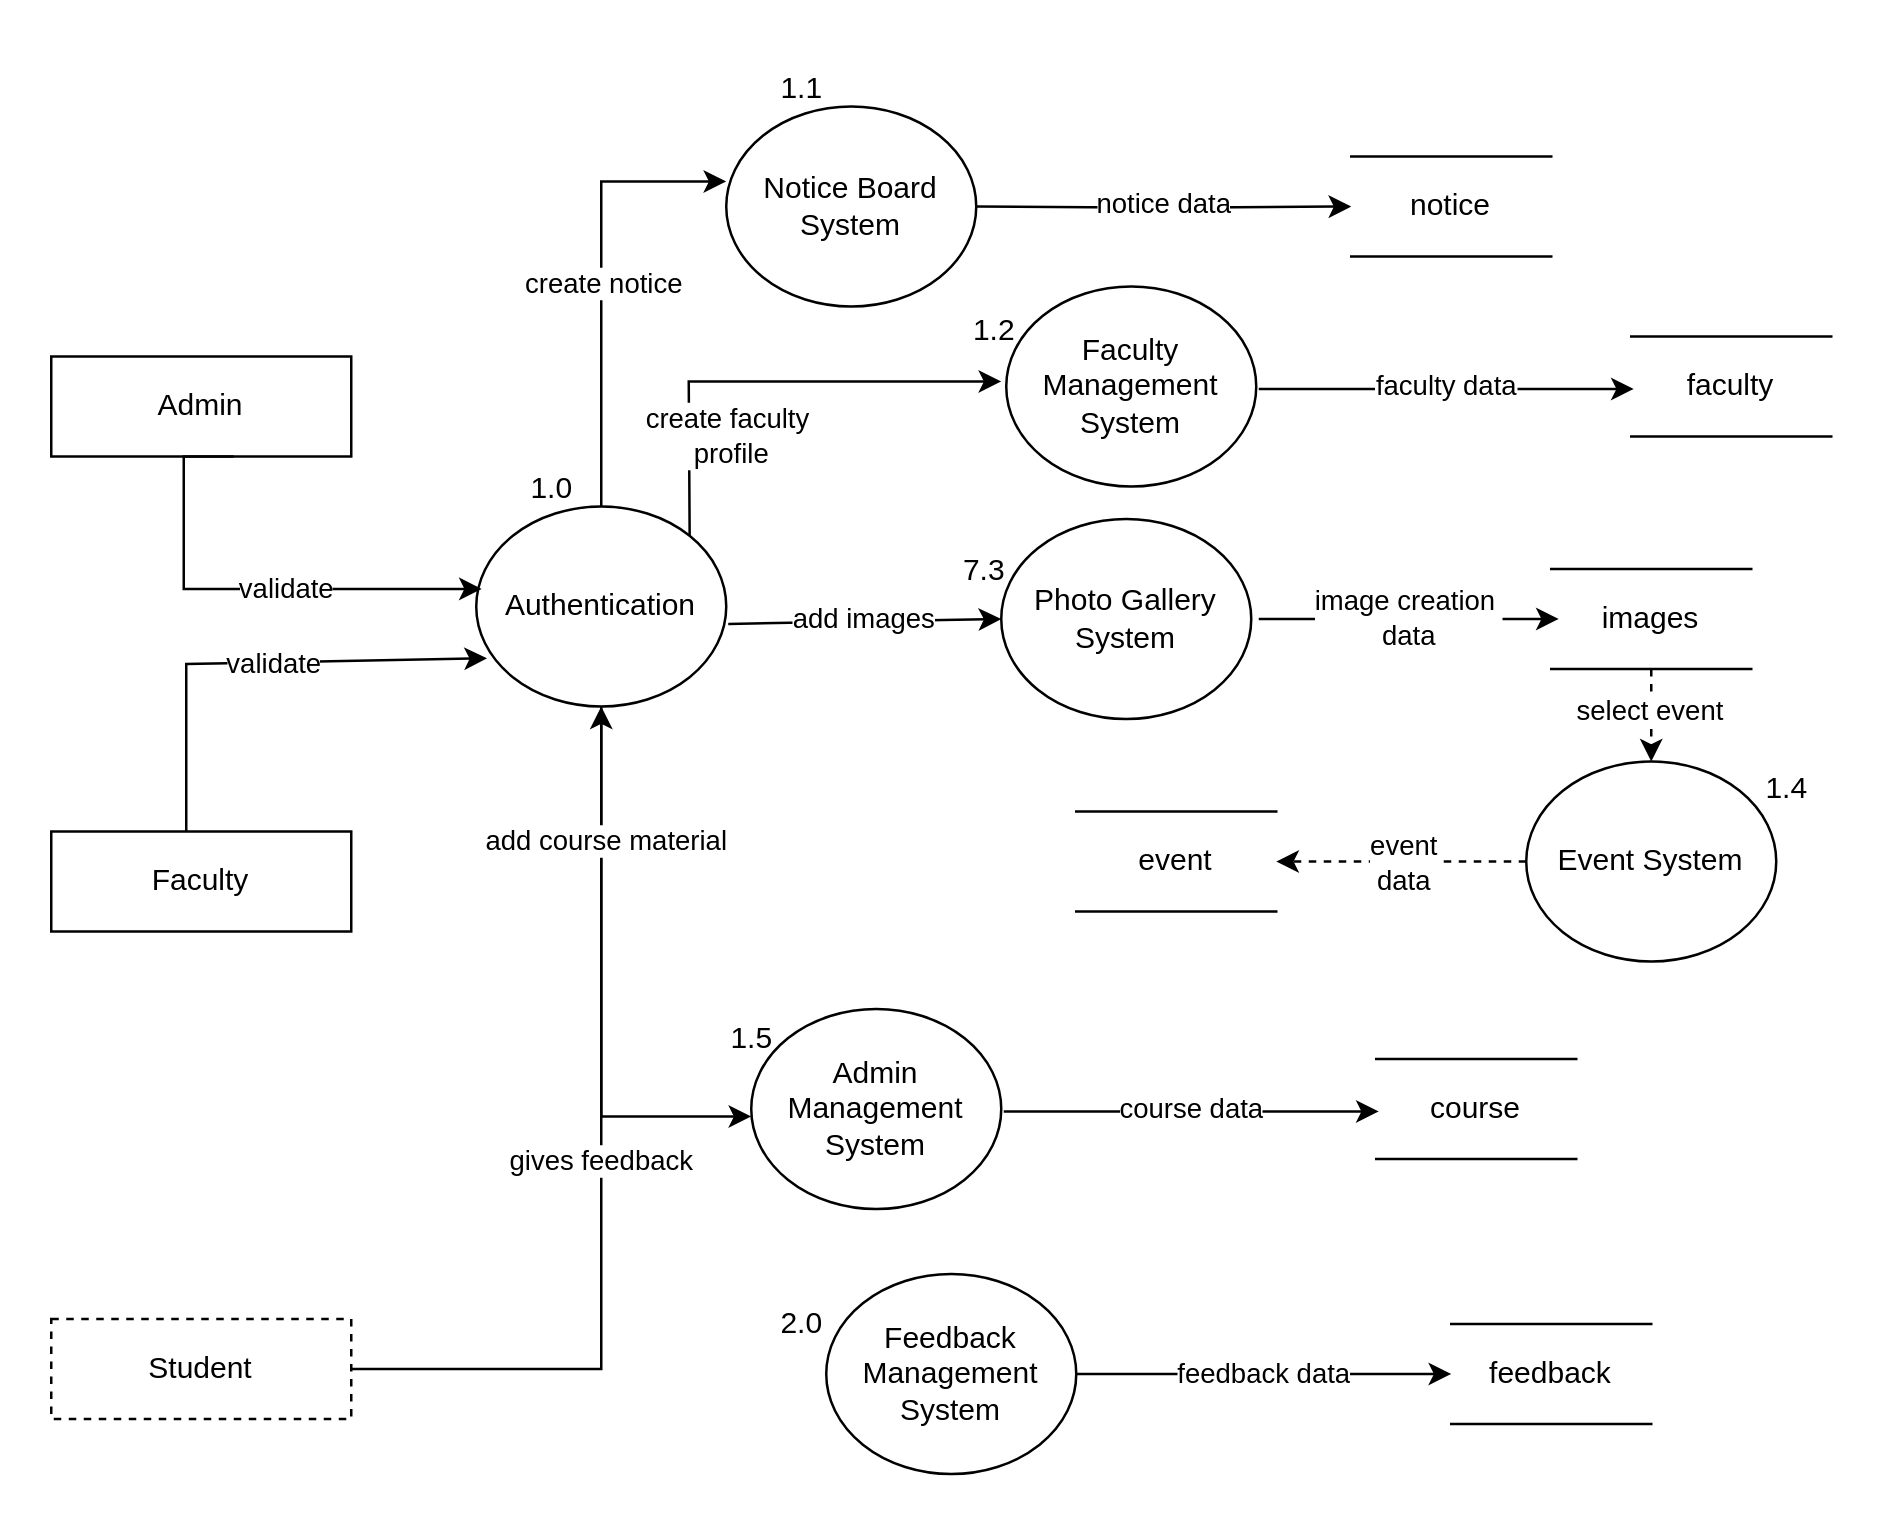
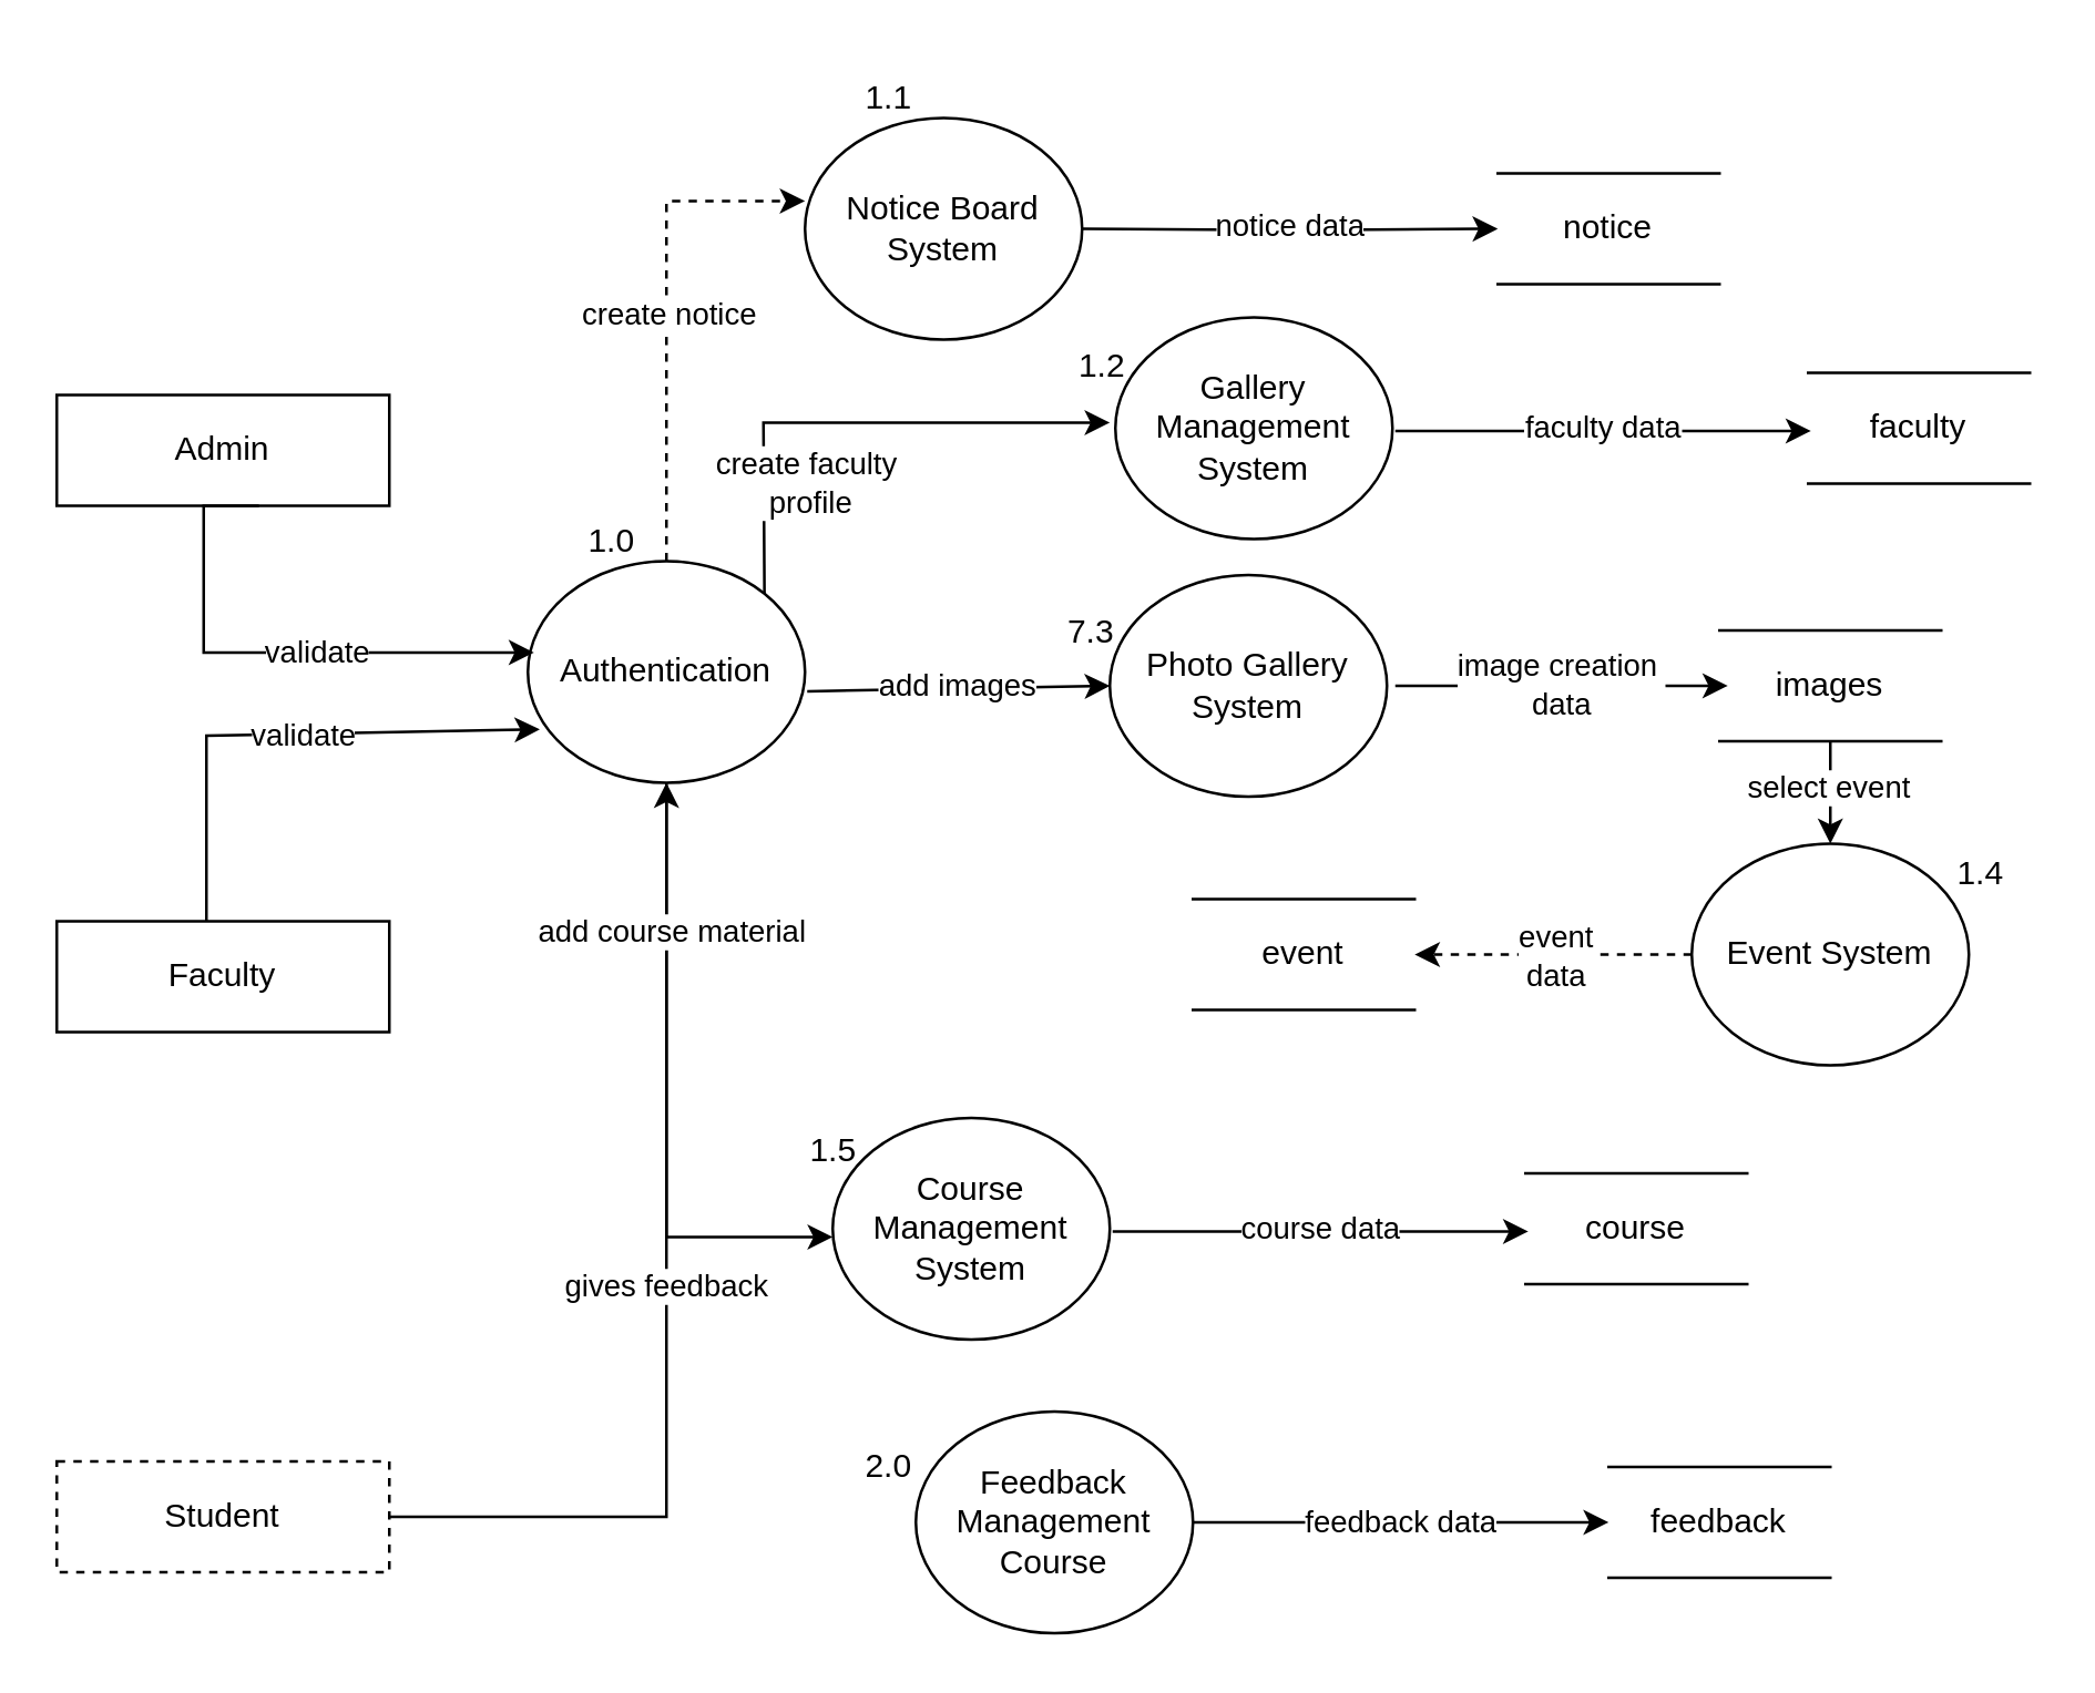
  <mxCell id="0" />
  <mxCell id="1" parent="0" />
  <mxCell id="2" value="Admin" style="rounded=0;whiteSpace=wrap;html=1;" parent="1" vertex="1"><mxGeometry x="20" y="142" width="120" height="40" as="geometry" /></mxCell>
  <mxCell id="3" value="Student" style="rounded=0;whiteSpace=wrap;html=1;dashed=1;" parent="1" vertex="1"><mxGeometry x="20" y="527" width="120" height="40" as="geometry" /></mxCell>
  <mxCell id="4" value="Authentication" style="ellipse;whiteSpace=wrap;html=1;" parent="1" vertex="1"><mxGeometry x="190" y="202" width="100" height="80" as="geometry" /></mxCell>
  <mxCell id="5" value="" style="endArrow=classic;html=1;rounded=0;edgeStyle=orthogonalEdgeStyle;entryX=-0.008;entryY=0.412;entryDx=0;entryDy=0;entryPerimeter=0;exitX=0.583;exitY=1;exitDx=0;exitDy=0;exitPerimeter=0;" parent="1" edge="1"><mxGeometry relative="1" as="geometry"><mxPoint x="92.96" y="182" as="sourcePoint" /><mxPoint x="192.2" y="234.96" as="targetPoint" /><Array as="points"><mxPoint x="73" y="182" /><mxPoint x="73" y="235" /></Array></mxGeometry></mxCell>
  <mxCell id="6" value="validate" style="edgeLabel;resizable=0;html=1;align=center;verticalAlign=middle;" parent="5" connectable="0" vertex="1"><mxGeometry relative="1" as="geometry"><mxPoint x="17" as="offset" /></mxGeometry></mxCell>
  <mxCell id="7" value="images" style="shape=partialRectangle;whiteSpace=wrap;html=1;left=0;right=0;fillColor=none;" parent="1" vertex="1"><mxGeometry x="620" y="227" width="80" height="40" as="geometry" /></mxCell>
  <mxCell id="8" value="Photo Gallery System" style="ellipse;whiteSpace=wrap;html=1;" parent="1" vertex="1"><mxGeometry x="400" y="207" width="100" height="80" as="geometry" /></mxCell>
  <mxCell id="9" value="image creation&amp;nbsp;&lt;div&gt;data&lt;/div&gt;" style="endArrow=classic;html=1;rounded=0;edgeStyle=orthogonalEdgeStyle;entryX=0;entryY=0.5;entryDx=0;entryDy=0;exitX=1;exitY=0.5;exitDx=0;exitDy=0;" parent="1" edge="1"><mxGeometry relative="1" as="geometry"><mxPoint x="503" y="247" as="sourcePoint" /><mxPoint x="623" y="247" as="targetPoint" /></mxGeometry></mxCell>
  <mxCell id="10" value="Event System" style="ellipse;whiteSpace=wrap;html=1;" parent="1" vertex="1"><mxGeometry x="610" y="304" width="100" height="80" as="geometry" /></mxCell>
  <mxCell id="11" value="event" style="shape=partialRectangle;whiteSpace=wrap;html=1;left=0;right=0;fillColor=none;" parent="1" vertex="1"><mxGeometry x="430" y="324" width="80" height="40" as="geometry" /></mxCell>
- <mxCell id="12" value="Feedback Management System" style="ellipse;whiteSpace=wrap;html=1;" parent="1" vertex="1"><mxGeometry x="330" y="509" width="100" height="80" as="geometry" /></mxCell>
+ <mxCell id="12" value="Feedback Management Course" style="ellipse;whiteSpace=wrap;html=1;" parent="1" vertex="1"><mxGeometry x="330" y="509" width="100" height="80" as="geometry" /></mxCell>
  <mxCell id="13" value="feedback" style="shape=partialRectangle;whiteSpace=wrap;html=1;left=0;right=0;fillColor=none;" parent="1" vertex="1"><mxGeometry x="580" y="529" width="80" height="40" as="geometry" /></mxCell>
  <mxCell id="14" value="gives feedback" style="endArrow=classic;html=1;rounded=0;edgeStyle=orthogonalEdgeStyle;exitX=1;exitY=0.5;exitDx=0;exitDy=0;" parent="1" source="3" target="4" edge="1"><mxGeometry relative="1" as="geometry"><mxPoint x="340" y="459" as="sourcePoint" /><mxPoint x="440" y="459" as="targetPoint" /></mxGeometry></mxCell>
  <mxCell id="15" value="feedback data" style="endArrow=classic;html=1;rounded=0;edgeStyle=orthogonalEdgeStyle;exitX=1;exitY=0.5;exitDx=0;exitDy=0;entryX=0;entryY=0.5;entryDx=0;entryDy=0;" parent="1" source="12" target="13" edge="1"><mxGeometry relative="1" as="geometry"><mxPoint x="450" y="548.26" as="sourcePoint" /><mxPoint x="550" y="548.26" as="targetPoint" /></mxGeometry></mxCell>
  <mxCell id="16" value="Notice Board System" style="ellipse;whiteSpace=wrap;html=1;" parent="1" vertex="1"><mxGeometry x="290" y="42" width="100" height="80" as="geometry" /></mxCell>
  <mxCell id="17" value="notice" style="shape=partialRectangle;whiteSpace=wrap;html=1;left=0;right=0;fillColor=none;" parent="1" vertex="1"><mxGeometry x="540" y="62" width="80" height="40" as="geometry" /></mxCell>
  <mxCell id="18" value="" style="endArrow=classic;html=1;rounded=0;edgeStyle=orthogonalEdgeStyle;exitX=1;exitY=0.5;exitDx=0;exitDy=0;entryX=0;entryY=0.5;entryDx=0;entryDy=0;" parent="1" target="17" edge="1"><mxGeometry relative="1" as="geometry"><mxPoint x="390" y="81.98" as="sourcePoint" /><mxPoint x="630" y="82" as="targetPoint" /></mxGeometry></mxCell>
  <mxCell id="19" value="notice data" style="edgeLabel;resizable=0;html=1;align=center;verticalAlign=middle;" parent="18" connectable="0" vertex="1"><mxGeometry relative="1" as="geometry"><mxPoint y="-2" as="offset" /></mxGeometry></mxCell>
- <mxCell id="20" value="" style="endArrow=classic;html=1;rounded=0;edgeStyle=orthogonalEdgeStyle;exitX=0.5;exitY=0;exitDx=0;exitDy=0;entryX=0;entryY=0.375;entryDx=0;entryDy=0;entryPerimeter=0;" parent="1" source="4" target="16" edge="1"><mxGeometry relative="1" as="geometry"><mxPoint x="410" y="192" as="sourcePoint" /><mxPoint x="510" y="192" as="targetPoint" /></mxGeometry></mxCell>
+ <mxCell id="20" value="" style="endArrow=classic;html=1;rounded=0;edgeStyle=orthogonalEdgeStyle;exitX=0.5;exitY=0;exitDx=0;exitDy=0;entryX=0;entryY=0.375;entryDx=0;entryDy=0;entryPerimeter=0;dashed=1;" parent="1" source="4" target="16" edge="1"><mxGeometry relative="1" as="geometry"><mxPoint x="410" y="192" as="sourcePoint" /><mxPoint x="510" y="192" as="targetPoint" /></mxGeometry></mxCell>
  <mxCell id="21" value="create notice" style="edgeLabel;resizable=0;html=1;align=center;verticalAlign=middle;" parent="20" connectable="0" vertex="1"><mxGeometry relative="1" as="geometry" /></mxCell>
- <mxCell id="22" value="" style="endArrow=classic;html=1;rounded=0;edgeStyle=orthogonalEdgeStyle;exitX=0.5;exitY=1;exitDx=0;exitDy=0;entryX=0.5;entryY=0;entryDx=0;entryDy=0;dashed=1;" parent="1" source="7" target="10" edge="1"><mxGeometry relative="1" as="geometry"><mxPoint x="410" y="317" as="sourcePoint" /><mxPoint x="510" y="317" as="targetPoint" /></mxGeometry></mxCell>
+ <mxCell id="22" value="" style="endArrow=classic;html=1;rounded=0;edgeStyle=orthogonalEdgeStyle;exitX=0.5;exitY=1;exitDx=0;exitDy=0;entryX=0.5;entryY=0;entryDx=0;entryDy=0;" parent="1" source="7" target="10" edge="1"><mxGeometry relative="1" as="geometry"><mxPoint x="410" y="317" as="sourcePoint" /><mxPoint x="510" y="317" as="targetPoint" /></mxGeometry></mxCell>
  <mxCell id="23" value="select event&amp;nbsp;" style="edgeLabel;resizable=0;html=1;align=center;verticalAlign=middle;" parent="22" connectable="0" vertex="1"><mxGeometry relative="1" as="geometry"><mxPoint y="-3" as="offset" /></mxGeometry></mxCell>
  <mxCell id="24" value="" style="endArrow=classic;html=1;rounded=0;edgeStyle=orthogonalEdgeStyle;exitX=0;exitY=0.5;exitDx=0;exitDy=0;entryX=1;entryY=0.5;entryDx=0;entryDy=0;dashed=1;" parent="1" source="10" target="11" edge="1"><mxGeometry relative="1" as="geometry"><mxPoint x="410" y="304" as="sourcePoint" /><mxPoint x="510" y="304" as="targetPoint" /></mxGeometry></mxCell>
  <mxCell id="25" value="event&lt;br&gt;data" style="edgeLabel;resizable=0;html=1;align=center;verticalAlign=middle;" parent="24" connectable="0" vertex="1"><mxGeometry relative="1" as="geometry" /></mxCell>
- <mxCell id="26" value="Admin Management System" style="ellipse;whiteSpace=wrap;html=1;" vertex="1" parent="1"><mxGeometry x="300" y="403" width="100" height="80" as="geometry" /></mxCell>
+ <mxCell id="26" value="Course Management System" style="ellipse;whiteSpace=wrap;html=1;" vertex="1" parent="1"><mxGeometry x="300" y="403" width="100" height="80" as="geometry" /></mxCell>
  <mxCell id="27" value="course" style="shape=partialRectangle;whiteSpace=wrap;html=1;left=0;right=0;fillColor=none;" vertex="1" parent="1"><mxGeometry x="550" y="423" width="80" height="40" as="geometry" /></mxCell>
  <mxCell id="28" value="" style="endArrow=classic;html=1;rounded=0;edgeStyle=orthogonalEdgeStyle;exitX=1;exitY=0.5;exitDx=0;exitDy=0;entryX=0;entryY=0.5;entryDx=0;entryDy=0;" edge="1" parent="1"><mxGeometry relative="1" as="geometry"><mxPoint x="401" y="443.98" as="sourcePoint" /><mxPoint x="551" y="444" as="targetPoint" /></mxGeometry></mxCell>
  <mxCell id="29" value="course data" style="edgeLabel;resizable=0;html=1;align=center;verticalAlign=middle;" connectable="0" vertex="1" parent="28"><mxGeometry relative="1" as="geometry"><mxPoint y="-1" as="offset" /></mxGeometry></mxCell>
  <mxCell id="30" value="" style="endArrow=classic;html=1;rounded=0;exitX=0.5;exitY=1;exitDx=0;exitDy=0;" edge="1" parent="1" source="4"><mxGeometry width="50" height="50" relative="1" as="geometry"><mxPoint x="240" y="366" as="sourcePoint" /><mxPoint x="300" y="446" as="targetPoint" /><Array as="points"><mxPoint x="240" y="446" /></Array></mxGeometry></mxCell>
  <mxCell id="31" value="add course material" style="edgeLabel;html=1;align=center;verticalAlign=middle;resizable=0;points=[];" vertex="1" connectable="0" parent="30"><mxGeometry x="-0.529" y="1" relative="1" as="geometry"><mxPoint as="offset" /></mxGeometry></mxCell>
  <mxCell id="32" value="Faculty" style="rounded=0;whiteSpace=wrap;html=1;" vertex="1" parent="1"><mxGeometry x="20" y="332" width="120" height="40" as="geometry" /></mxCell>
  <mxCell id="33" value="" style="endArrow=classic;html=1;rounded=0;exitX=0.5;exitY=0;exitDx=0;exitDy=0;entryX=0.103;entryY=0.759;entryDx=0;entryDy=0;entryPerimeter=0;" edge="1" parent="1"><mxGeometry width="50" height="50" relative="1" as="geometry"><mxPoint x="74" y="332" as="sourcePoint" /><mxPoint x="194.3" y="262.72" as="targetPoint" /><Array as="points"><mxPoint x="74" y="265" /></Array></mxGeometry></mxCell>
  <mxCell id="34" value="validate" style="edgeLabel;html=1;align=center;verticalAlign=middle;resizable=0;points=[];" vertex="1" connectable="0" parent="33"><mxGeometry x="0.011" y="-4" relative="1" as="geometry"><mxPoint x="6" y="-4" as="offset" /></mxGeometry></mxCell>
- <mxCell id="35" value="Faculty Management System" style="ellipse;whiteSpace=wrap;html=1;" vertex="1" parent="1"><mxGeometry x="402" y="114" width="100" height="80" as="geometry" /></mxCell>
+ <mxCell id="35" value="Gallery Management System" style="ellipse;whiteSpace=wrap;html=1;" vertex="1" parent="1"><mxGeometry x="402" y="114" width="100" height="80" as="geometry" /></mxCell>
  <mxCell id="36" value="faculty" style="shape=partialRectangle;whiteSpace=wrap;html=1;left=0;right=0;fillColor=none;" vertex="1" parent="1"><mxGeometry x="652" y="134" width="80" height="40" as="geometry" /></mxCell>
  <mxCell id="37" value="" style="endArrow=classic;html=1;rounded=0;edgeStyle=orthogonalEdgeStyle;exitX=1;exitY=0.5;exitDx=0;exitDy=0;entryX=0;entryY=0.5;entryDx=0;entryDy=0;" edge="1" parent="1"><mxGeometry relative="1" as="geometry"><mxPoint x="503" y="154.98" as="sourcePoint" /><mxPoint x="653" y="155" as="targetPoint" /></mxGeometry></mxCell>
  <mxCell id="38" value="faculty data" style="edgeLabel;resizable=0;html=1;align=center;verticalAlign=middle;" connectable="0" vertex="1" parent="37"><mxGeometry relative="1" as="geometry"><mxPoint y="-1" as="offset" /></mxGeometry></mxCell>
  <mxCell id="39" value="" style="endArrow=classic;html=1;rounded=0;exitX=1;exitY=0;exitDx=0;exitDy=0;" edge="1" parent="1" source="4"><mxGeometry width="50" height="50" relative="1" as="geometry"><mxPoint x="342" y="77" as="sourcePoint" /><mxPoint x="400" y="152" as="targetPoint" /><Array as="points"><mxPoint x="275" y="152" /></Array></mxGeometry></mxCell>
  <mxCell id="40" value="create faculty&amp;nbsp;&lt;div&gt;profile&lt;/div&gt;" style="edgeLabel;html=1;align=center;verticalAlign=middle;resizable=0;points=[];" vertex="1" connectable="0" parent="39"><mxGeometry x="-0.529" y="1" relative="1" as="geometry"><mxPoint x="17" y="4" as="offset" /></mxGeometry></mxCell>
  <mxCell id="41" value="" style="endArrow=classic;html=1;rounded=0;exitX=1.008;exitY=0.587;exitDx=0;exitDy=0;exitPerimeter=0;entryX=0;entryY=0.5;entryDx=0;entryDy=0;" edge="1" parent="1" source="4" target="8"><mxGeometry width="50" height="50" relative="1" as="geometry"><mxPoint x="330" y="312" as="sourcePoint" /><mxPoint x="380" y="262" as="targetPoint" /></mxGeometry></mxCell>
  <mxCell id="42" value="add images" style="edgeLabel;html=1;align=center;verticalAlign=middle;resizable=0;points=[];" vertex="1" connectable="0" parent="41"><mxGeometry x="0.022" y="-2" relative="1" as="geometry"><mxPoint x="-2" y="-3" as="offset" /></mxGeometry></mxCell>
  <mxCell id="43" value="1.0" style="text;html=1;align=center;verticalAlign=middle;resizable=0;points=[];autosize=1;strokeColor=none;fillColor=none;" vertex="1" parent="1"><mxGeometry x="200" y="180" width="40" height="30" as="geometry" /></mxCell>
  <mxCell id="44" value="1.1" style="text;html=1;align=center;verticalAlign=middle;resizable=0;points=[];autosize=1;strokeColor=none;fillColor=none;" vertex="1" parent="1"><mxGeometry x="300" y="20" width="40" height="30" as="geometry" /></mxCell>
  <mxCell id="45" value="1.2" style="text;html=1;align=center;verticalAlign=middle;resizable=0;points=[];autosize=1;strokeColor=none;fillColor=none;" vertex="1" parent="1"><mxGeometry x="377" y="117" width="40" height="30" as="geometry" /></mxCell>
  <mxCell id="46" value="7.3" style="text;html=1;align=center;verticalAlign=middle;resizable=0;points=[];autosize=1;strokeColor=none;fillColor=none;" vertex="1" parent="1"><mxGeometry x="373" y="213" width="40" height="30" as="geometry" /></mxCell>
  <mxCell id="47" value="1.5" style="text;html=1;align=center;verticalAlign=middle;resizable=0;points=[];autosize=1;strokeColor=none;fillColor=none;" vertex="1" parent="1"><mxGeometry x="280" y="400" width="40" height="30" as="geometry" /></mxCell>
  <mxCell id="48" value="1.4" style="text;html=1;align=center;verticalAlign=middle;resizable=0;points=[];autosize=1;strokeColor=none;fillColor=none;" vertex="1" parent="1"><mxGeometry x="694" y="300" width="40" height="30" as="geometry" /></mxCell>
  <mxCell id="49" value="2.0" style="text;html=1;align=center;verticalAlign=middle;resizable=0;points=[];autosize=1;strokeColor=none;fillColor=none;" vertex="1" parent="1"><mxGeometry x="300" y="514" width="40" height="30" as="geometry" /></mxCell>
